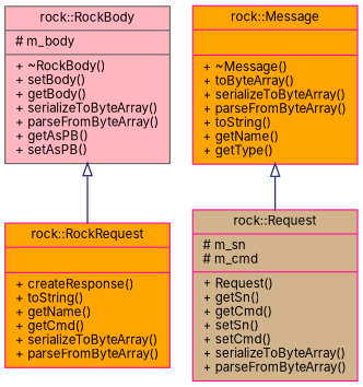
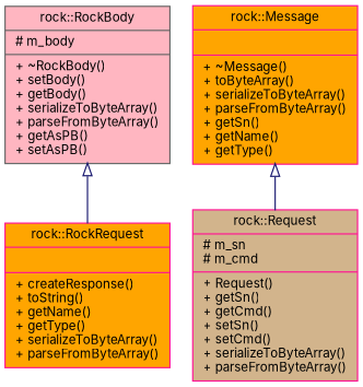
  digraph {
    fontname=Inter
    node [color=deeppink fillcolor=orange fontname=Inter fontsize=10 shape=record style=filled]
    edge [arrowtail=onormal color=midnightblue dir=back fontname=Inter fontsize=10 labelfontname=Helvetica labelfontsize=10 style=solid]
-   n1 [fontcolor=black height=0.2 label="{rock::RockRequest\n||+ createResponse()\l+ toString()\l+ getName()\l+ getCmd()\l+ serializeToByteArray()\l+ parseFromByteArray()\l}" width=0.4]
+   n1 [fontcolor=black height=0.2 label="{rock::RockRequest\n||+ createResponse()\l+ toString()\l+ getName()\l+ getType()\l+ serializeToByteArray()\l+ parseFromByteArray()\l}" width=0.4]
    n2 [fillcolor=tan height=0.2 label="{rock::Request\n|# m_sn\l# m_cmd\l|+ Request()\l+ getSn()\l+ getCmd()\l+ setSn()\l+ setCmd()\l+ serializeToByteArray()\l+ parseFromByteArray()\l}" width=0.4]
-   n3 [height=0.2 label="{rock::Message\n||+ ~Message()\l+ toByteArray()\l+ serializeToByteArray()\l+ parseFromByteArray()\l+ toString()\l+ getName()\l+ getType()\l}" width=0.4]
+   n3 [height=0.2 label="{rock::Message\n||+ ~Message()\l+ toByteArray()\l+ serializeToByteArray()\l+ parseFromByteArray()\l+ getSn()\l+ getName()\l+ getType()\l}" width=0.4]
    n4 [color=gray40 fillcolor=lightpink height=0.2 label="{rock::RockBody\n|# m_body\l|+ ~RockBody()\l+ setBody()\l+ getBody()\l+ serializeToByteArray()\l+ parseFromByteArray()\l+ getAsPB()\l+ setAsPB()\l}" width=0.4]
    n3 -> n2
    n4 -> n1
  }
